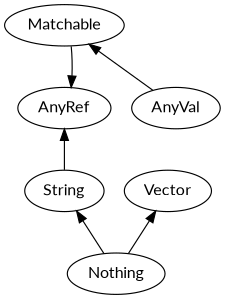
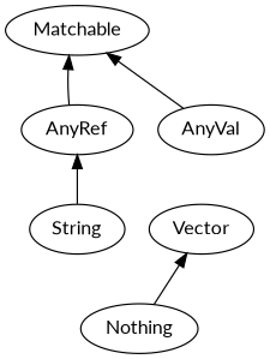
  digraph {
    fontname=Lato
    rankdir=BT
    node [fontname=Lato]
    edge [fontname=Lato]
    Nothing
    String
    Vector
    AnyRef
    AnyVal
    Matchable
-   Nothing -> String
    Nothing -> Vector
    String -> AnyRef
-   Matchable -> AnyRef
+   AnyRef -> Matchable
    AnyVal -> Matchable
  }
